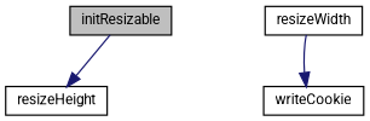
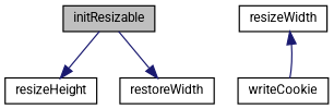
  digraph {
    fontname=Roboto
    rankdir=TB
    node [color=black fillcolor=white fontname=Roboto fontsize=10 shape=record style=filled]
    edge [color=midnightblue fontname=Roboto fontsize=10 labelfontname=Helvetica labelfontsize=10 style=solid]
    n1 [fillcolor=grey75 fontcolor=black height=0.2 label=initResizable width=0.4]
    n2 [height=0.2 label=resizeHeight width=0.4]
+   n3 [height=0.2 label=restoreWidth width=0.4]
    n4 [height=0.2 label=resizeWidth width=0.4]
    n5 [height=0.2 label=writeCookie width=0.4]
    n1 -> n2
-   n4 -> n5
+   n1 -> n3
+   n5 -> n4
  }
